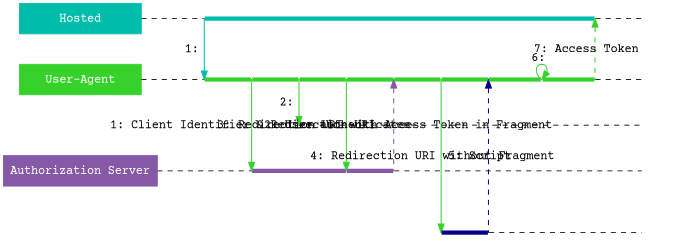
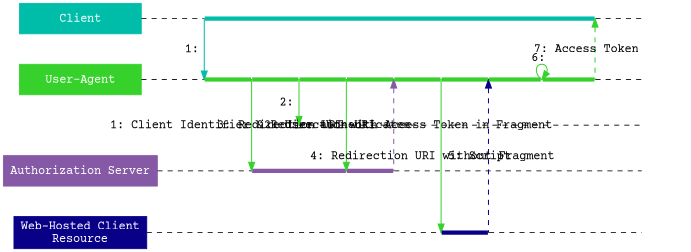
  digraph {
    fontname="Courier Prime"
    rankdir=LR
    ranksep=0.75
    node [fontcolor="#ffffff" fontname="Courier Prime" group=g_ua shape=point style=filled]
    edge [fontname="Courier Prime" style=dashed arrowhead=none color="#36d22b" penwidth=5]
-   n1 [color="#00bdaa" group=g_client label=Hosted shape=box width=2]
+   n1 [color="#00bdaa" group=g_client label=Client shape=box width=2]
    n2 [color="#8559a5" group=g_auth label="Authorization Server" shape=box width=2]
    n3 [color="#36d22b" label="User-Agent" shape=box width=2]
+   n4 [color="#090088" group=g_web label="Web-Hosted Client\nResource" shape=box width=2]
    p09 [group=g_client shape=box style=invis]
    p19 [group=g_owner shape=box style=invis]
    p29 [group=g_auth shape=box style=invis]
    p49 [shape=box style=invis]
    p59 [group=g_web shape=box style=invis]
    p00 [group=g_client width=0]
    p40 [width=0]
    p21 [group=g_auth width=0]
    p41 [width=0]
    p12 [group=g_owner width=0]
    p42 [width=0]
    p23 [group=g_auth width=0]
    p43 [width=0]
    p24 [group=g_auth width=0]
    p44 [width=0]
    p45 [width=0]
    p55 [group=g_web width=0]
    p46 [width=0]
    p56 [group=g_web width=0]
    p08 [group=g_client width=0]
    p48 [width=0]
    p47 [width=0]
    subgraph sub_1 {
      rank=same
      n1
      n2
      n3
+     n4
    }
    subgraph sub_2 {
      rank=same
      p09
      p19
      p29
      p49
      p59
    }
    subgraph sub_3 {
      rank=same
      p00
      p40
    }
    subgraph sub_4 {
      rank=same
      p21
      p41
    }
    subgraph sub_5 {
      rank=same
      p12
      p42
    }
    subgraph sub_6 {
      rank=same
      p23
      p43
    }
    subgraph sub_7 {
      rank=same
      p24
      p44
    }
    subgraph sub_8 {
      rank=same
      p45
      p55
    }
    subgraph sub_9 {
      rank=same
      p46
      p56
    }
    subgraph sub_10 {
      rank=same
      p08
      p48
    }
    n1 -> n3 [style=invis arrowhead="" color="" penwidth=""]
    n1 -> p00 [color="" penwidth=""]
+   n2 -> n4 [style=invis arrowhead="" color="" penwidth=""]
    n2 -> p21 [color="" penwidth=""]
    n3 -> p40 [color="" penwidth=""]
+   n4 -> p55 [color="" penwidth=""]
    p00 -> p40 [arrowhead=normal color="#00bdaa" label="1: " penwidth=1.2 style=""]
    p00 -> p08 [color="#00bdaa" style=none]
    p40 -> p41 [style=none]
    p21 -> p23 [color="#8559a5" style=none]
    p41 -> p21 [arrowhead=normal label="1: Client Identifier & Redirection URI" penwidth=1.2 style=""]
    p41 -> p42 [style=none]
    p12 -> p19 [color="" penwidth=""]
    p42 -> p12 [arrowhead=normal label="2: " penwidth=1.2 style=""]
    p42 -> p43 [style=none]
    p23 -> p24 [color="#8559a5" style=none]
    p43 -> p23 [arrowhead=normal label="2: User authenticates" penwidth=1.2 style=""]
    p43 -> p44 [style=none]
    p24 -> p29 [color="" penwidth=""]
    p44 -> p24 [arrowhead=normal color="#8559a5" dir=back label="3: Redirection URI with Access Token in Fragment" penwidth=1.2]
    p44 -> p45 [style=none]
    p45 -> p55 [arrowhead=normal label="4: Redirection URI without Fragment" penwidth=1.2 style=""]
    p45 -> p46 [style=none]
    p55 -> p56 [color="#090088" style=none]
    p46 -> p56 [arrowhead=normal color="#090088" dir=back label="5: Script" penwidth=1.2]
    p46 -> p47 [style=none]
    p56 -> p59 [color="" penwidth=""]
    p08 -> p09 [color="" penwidth=""]
    p08 -> p48 [arrowhead=normal dir=back label="7: Access Token" penwidth=1.2]
    p48 -> p49 [color="" penwidth=""]
    p47 -> p48 [style=none]
    p47 -> p47 [arrowhead=normal label="6: " penwidth=1.2 style=""]
  }
